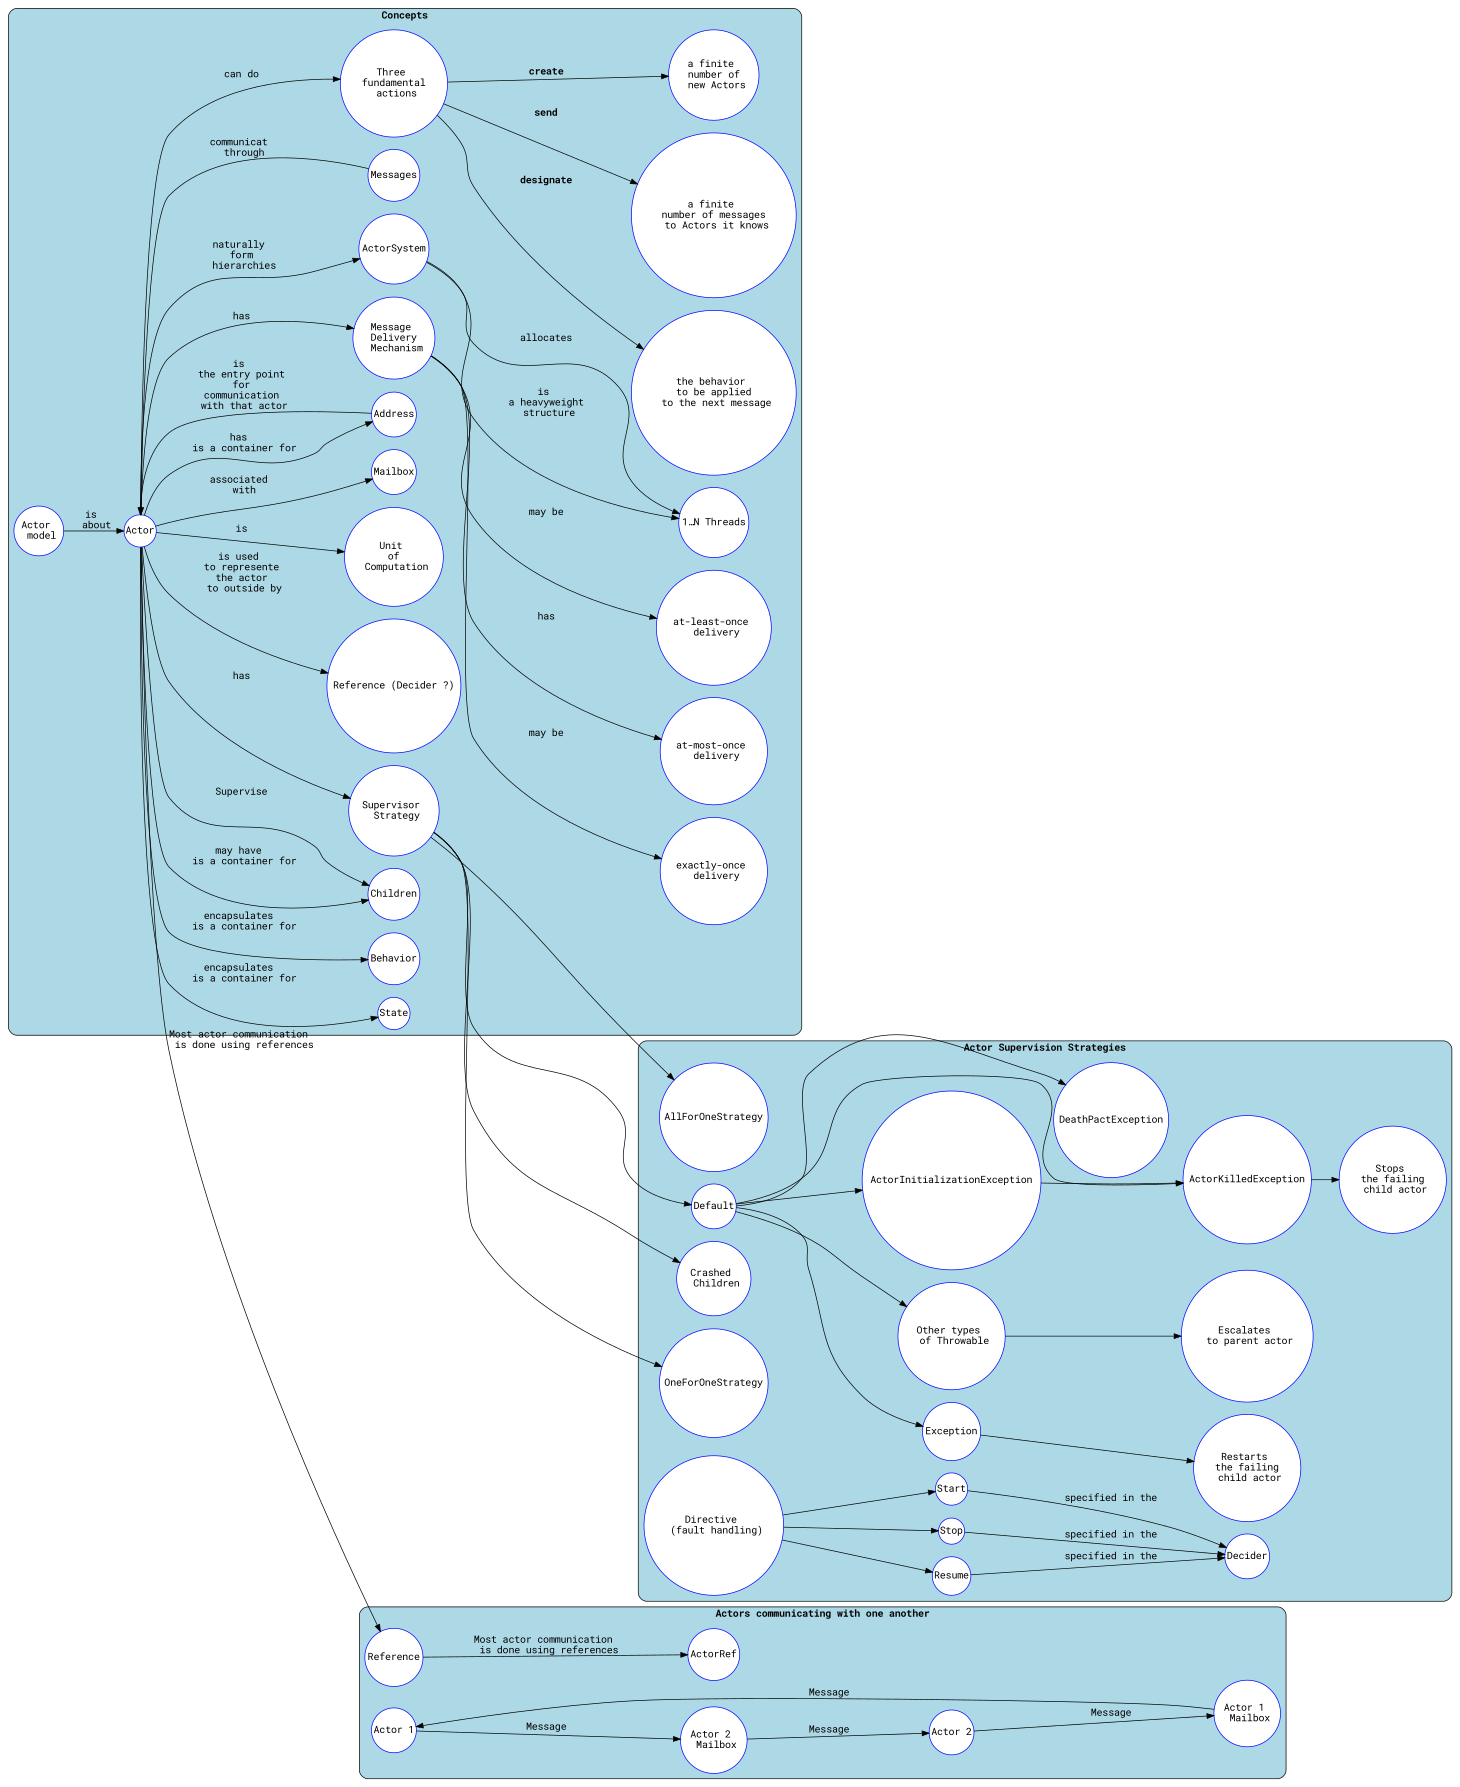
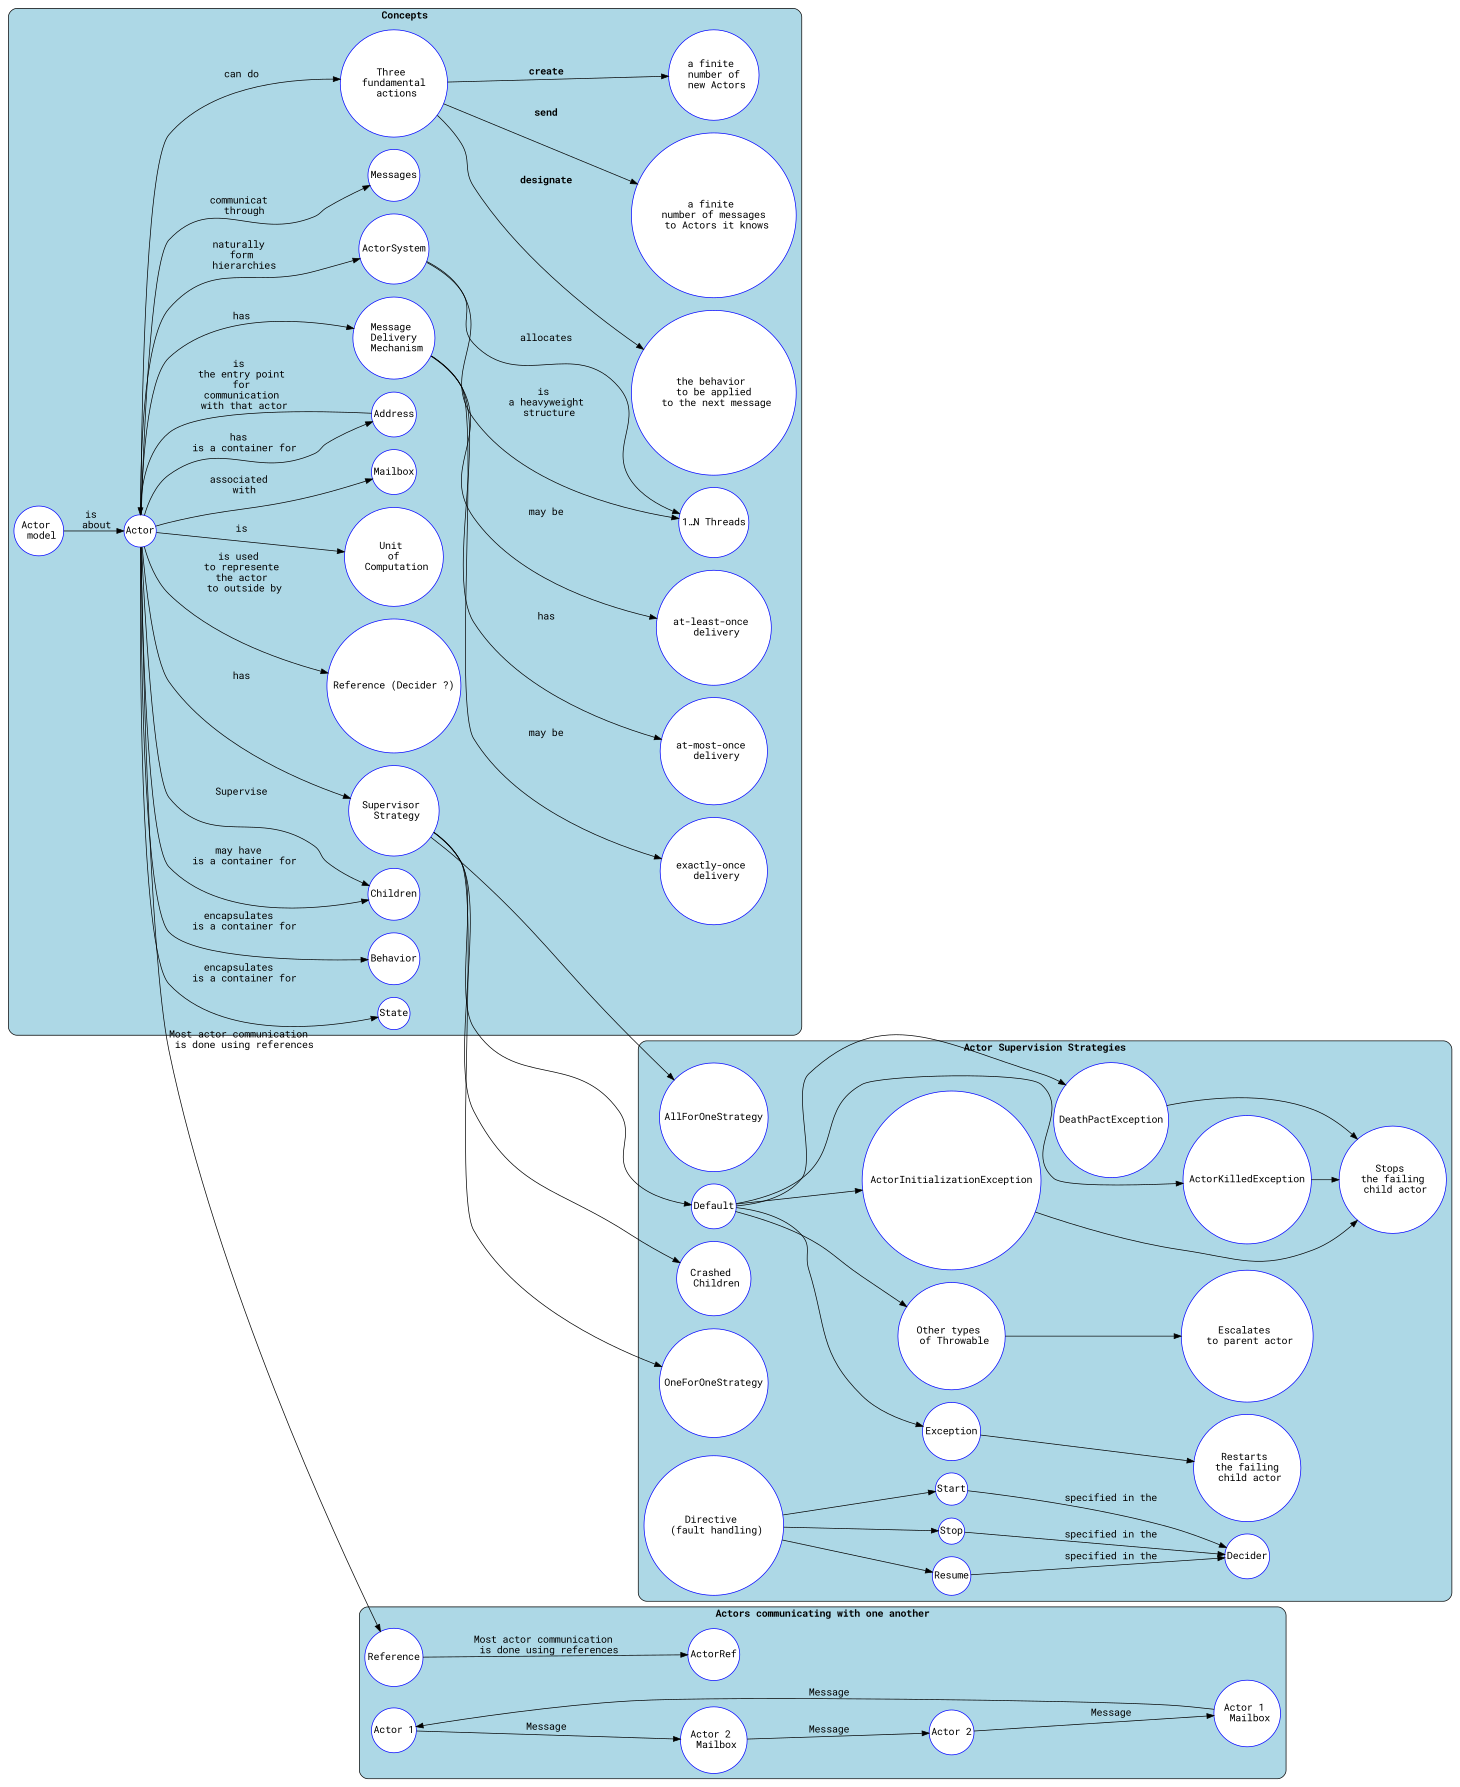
  digraph {
    compound=true
    fontname="Roboto Mono"
    rankdir=LR
    node [color=blue fillcolor=white fontname="Roboto Mono" margin=0 shape=circle style=filled]
    edge [fontname="Roboto Mono"]
    "Actor \n model"
    Actor
    State
    Behavior
    Children
    "Supervisor \n Strategy"
    n7 [label="Reference (Decider ?)"]
    Address
    "Unit \n of \n Computation"
    Mailbox
    Messages
    "Message \n Delivery \n Mechanism"
    ActorSystem
    "Three \n fundamental \n actions"
    "at-most-once \n delivery"
    "at-least-once \n delivery"
    "exactly-once \n delivery"
    "1…N Threads"
    "a finite \n number of messages \n to Actors it knows"
    "a finite \n number of \n new Actors"
    "the behavior \n to be applied \n to the next message"
    Reference
    ActorRef
    "Actor 1"
    "Actor 2 \n Mailbox"
    "Actor 2"
    "Actor 1 \n Mailbox"
    Default
    "Crashed \n Children"
    OneForOneStrategy
    AllForOneStrategy
    ActorInitializationException
    ActorKilledException
    DeathPactException
    Exception
    "Other types \n of Throwable"
    "Stops \n the failing \n child actor"
    "Restarts \n the failing \n child actor"
    "Escalates \n to parent actor"
    "Directive \n (fault handling)"
    Stop
    Start
    Resume
    Decider
    subgraph cluster_1 {
      bgcolor=lightblue
      label=<<B>Concepts</B>>
      style=rounded
      "Actor \n model"
      Actor
      State
      Behavior
      Children
      "Supervisor \n Strategy"
      n7
      Address
      "Unit \n of \n Computation"
      Mailbox
      Messages
      "Message \n Delivery \n Mechanism"
      ActorSystem
      "Three \n fundamental \n actions"
      "at-most-once \n delivery"
      "at-least-once \n delivery"
      "exactly-once \n delivery"
      "1…N Threads"
      "a finite \n number of messages \n to Actors it knows"
      "a finite \n number of \n new Actors"
      "the behavior \n to be applied \n to the next message"
    }
    subgraph cluster_2 {
      bgcolor=lightblue
      label=<<B>Actors communicating with one another</B>>
      style=rounded
      Reference
      ActorRef
      "Actor 1"
      "Actor 2 \n Mailbox"
      "Actor 2"
      "Actor 1 \n Mailbox"
    }
    subgraph cluster_3 {
      bgcolor=lightblue
      label=<<B>Actor Supervision Strategies</B>>
      style=rounded
      Default
      "Crashed \n Children"
      OneForOneStrategy
      AllForOneStrategy
      ActorInitializationException
      ActorKilledException
      DeathPactException
      Exception
      "Other types \n of Throwable"
      "Stops \n the failing \n child actor"
      "Restarts \n the failing \n child actor"
      "Escalates \n to parent actor"
      "Directive \n (fault handling)"
      Stop
      Start
      Resume
      Decider
    }
    "Actor \n model" -> Actor [label="is \n about"]
    Actor -> State [label="encapsulates \n is a container for"]
    Actor -> Behavior [label="encapsulates \n is a container for"]
    Actor -> Children [label="may have \n is a container for"]
    Actor -> Children [label=Supervise]
    Actor -> "Supervisor \n Strategy" [label=has]
    Actor -> n7 [label="is used \n to represente \n the actor \n to outside by"]
    Actor -> Address [label="has \n is a container for"]
    Actor -> "Unit \n of \n Computation" [label=is]
    Actor -> Mailbox [label="associated \n with"]
-   Messages -> Actor [label="communicat \n through"]
+   Actor -> Messages [label="communicat \n through"]
    Actor -> "Message \n Delivery \n Mechanism" [label=has]
    Actor -> ActorSystem [label="naturally \n form \n hierarchies"]
    Actor -> "Three \n fundamental \n actions" [label="can do"]
    Actor -> Reference [label="Most actor communication \n is done using references"]
    "Supervisor \n Strategy" -> Default
    "Supervisor \n Strategy" -> "Crashed \n Children" [lable="is the policy \n to apply for"]
    "Supervisor \n Strategy" -> OneForOneStrategy
    "Supervisor \n Strategy" -> AllForOneStrategy
    Address -> Actor [label="is \n the entry point \n for \n communication \n with that actor"]
    "Message \n Delivery \n Mechanism" -> "at-most-once \n delivery" [label=has]
    "Message \n Delivery \n Mechanism" -> "at-least-once \n delivery" [label="may be"]
    "Message \n Delivery \n Mechanism" -> "exactly-once \n delivery" [label="may be"]
    ActorSystem -> "1…N Threads" [label="is \n a heavyweight \n structure"]
    ActorSystem -> "1…N Threads" [label=allocates]
    "Three \n fundamental \n actions" -> "a finite \n number of messages \n to Actors it knows" [label=<<B>send</B>>]
    "Three \n fundamental \n actions" -> "a finite \n number of \n new Actors" [label=<<B>create</B>>]
    "Three \n fundamental \n actions" -> "the behavior \n to be applied \n to the next message" [label=<<B>designate</B>>]
    Reference -> ActorRef [label="Most actor communication \n is done using references"]
    "Actor 1" -> "Actor 2 \n Mailbox" [label=Message]
    "Actor 2 \n Mailbox" -> "Actor 2" [label=Message]
    "Actor 2" -> "Actor 1 \n Mailbox" [label=Message]
    "Actor 1 \n Mailbox" -> "Actor 1" [label=Message]
    Default -> ActorInitializationException
    Default -> ActorKilledException
    Default -> DeathPactException
    Default -> Exception
    Default -> "Other types \n of Throwable"
-   ActorInitializationException -> ActorKilledException
+   ActorInitializationException -> "Stops \n the failing \n child actor"
    ActorKilledException -> "Stops \n the failing \n child actor"
+   DeathPactException -> "Stops \n the failing \n child actor"
    Exception -> "Restarts \n the failing \n child actor"
    "Other types \n of Throwable" -> "Escalates \n to parent actor"
    "Directive \n (fault handling)" -> Stop
    "Directive \n (fault handling)" -> Start
    "Directive \n (fault handling)" -> Resume
    Stop -> Decider [label="specified in the"]
    Start -> Decider [label="specified in the"]
    Resume -> Decider [label="specified in the"]
  }
